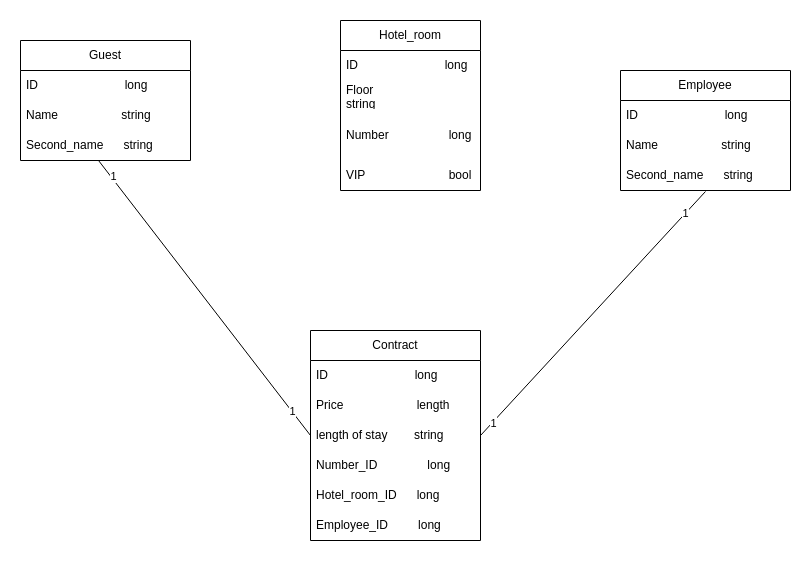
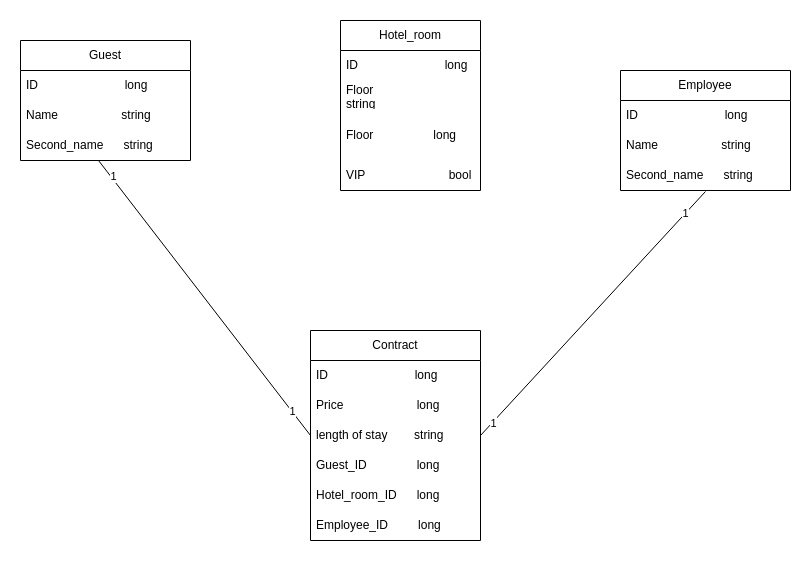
  <mxCell id="0" />
  <mxCell id="1" parent="0" />
  <mxCell id="2" value="Hotel_room" style="swimlane;fontStyle=0;childLayout=stackLayout;horizontal=1;startSize=30;horizontalStack=0;resizeParent=1;resizeParentMax=0;resizeLast=0;collapsible=1;marginBottom=0;whiteSpace=wrap;html=1;" parent="1" vertex="1"><mxGeometry x="340" y="20" width="140" height="170" as="geometry" /></mxCell>
  <mxCell id="3" value="ID&amp;nbsp; &amp;nbsp; &amp;nbsp; &amp;nbsp; &amp;nbsp; &amp;nbsp; &amp;nbsp; &amp;nbsp; &amp;nbsp; &amp;nbsp; &amp;nbsp; &amp;nbsp; &amp;nbsp; long&amp;nbsp;" style="text;strokeColor=none;fillColor=none;align=left;verticalAlign=middle;spacingLeft=4;spacingRight=4;overflow=hidden;points=[[0,0.5],[1,0.5]];portConstraint=eastwest;rotatable=0;whiteSpace=wrap;html=1;" parent="2" vertex="1"><mxGeometry y="30" width="140" height="30" as="geometry" /></mxCell>
  <mxCell id="4" value="Floor&amp;nbsp; &amp;nbsp; &amp;nbsp; &amp;nbsp; &amp;nbsp; &amp;nbsp; &amp;nbsp; &amp;nbsp; &amp;nbsp; &amp;nbsp; &amp;nbsp; string&amp;nbsp;" style="text;strokeColor=none;fillColor=none;align=left;verticalAlign=middle;spacingLeft=4;spacingRight=4;overflow=hidden;points=[[0,0.5],[1,0.5]];portConstraint=eastwest;rotatable=0;whiteSpace=wrap;html=1;" parent="2" vertex="1"><mxGeometry y="60" width="140" height="30" as="geometry" /></mxCell>
- <mxCell id="5" value="Number&amp;nbsp; &amp;nbsp; &amp;nbsp; &amp;nbsp; &amp;nbsp; &amp;nbsp; &amp;nbsp; &amp;nbsp; &amp;nbsp; long" style="text;strokeColor=none;fillColor=none;align=left;verticalAlign=middle;spacingLeft=4;spacingRight=4;overflow=hidden;points=[[0,0.5],[1,0.5]];portConstraint=eastwest;rotatable=0;whiteSpace=wrap;html=1;" parent="2" vertex="1"><mxGeometry y="90" width="140" height="50" as="geometry" /></mxCell>
+ <mxCell id="5" value="Floor&amp;nbsp; &amp;nbsp; &amp;nbsp; &amp;nbsp; &amp;nbsp; &amp;nbsp; &amp;nbsp; &amp;nbsp; &amp;nbsp; long" style="text;strokeColor=none;fillColor=none;align=left;verticalAlign=middle;spacingLeft=4;spacingRight=4;overflow=hidden;points=[[0,0.5],[1,0.5]];portConstraint=eastwest;rotatable=0;whiteSpace=wrap;html=1;" parent="2" vertex="1"><mxGeometry y="90" width="140" height="50" as="geometry" /></mxCell>
  <mxCell id="6" value="VIP&amp;nbsp; &amp;nbsp; &amp;nbsp; &amp;nbsp; &amp;nbsp; &amp;nbsp; &amp;nbsp; &amp;nbsp; &amp;nbsp; &amp;nbsp; &amp;nbsp; &amp;nbsp; &amp;nbsp;bool" style="text;strokeColor=none;fillColor=none;align=left;verticalAlign=middle;spacingLeft=4;spacingRight=4;overflow=hidden;points=[[0,0.5],[1,0.5]];portConstraint=eastwest;rotatable=0;whiteSpace=wrap;html=1;" parent="2" vertex="1"><mxGeometry y="140" width="140" height="30" as="geometry" /></mxCell>
  <mxCell id="7" value="Guest" style="swimlane;fontStyle=0;childLayout=stackLayout;horizontal=1;startSize=30;horizontalStack=0;resizeParent=1;resizeParentMax=0;resizeLast=0;collapsible=1;marginBottom=0;whiteSpace=wrap;html=1;" parent="1" vertex="1"><mxGeometry x="20" y="40" width="170" height="120" as="geometry" /></mxCell>
  <mxCell id="8" value="ID&amp;nbsp; &amp;nbsp; &amp;nbsp; &amp;nbsp; &amp;nbsp; &amp;nbsp; &amp;nbsp; &amp;nbsp; &amp;nbsp; &amp;nbsp; &amp;nbsp; &amp;nbsp; &amp;nbsp; long" style="text;strokeColor=none;fillColor=none;align=left;verticalAlign=middle;spacingLeft=4;spacingRight=4;overflow=hidden;points=[[0,0.5],[1,0.5]];portConstraint=eastwest;rotatable=0;whiteSpace=wrap;html=1;" parent="7" vertex="1"><mxGeometry y="30" width="170" height="30" as="geometry" /></mxCell>
  <mxCell id="9" value="Name&amp;nbsp; &amp;nbsp; &amp;nbsp; &amp;nbsp; &amp;nbsp; &amp;nbsp; &amp;nbsp; &amp;nbsp; &amp;nbsp; &amp;nbsp;string&amp;nbsp;" style="text;strokeColor=none;fillColor=none;align=left;verticalAlign=middle;spacingLeft=4;spacingRight=4;overflow=hidden;points=[[0,0.5],[1,0.5]];portConstraint=eastwest;rotatable=0;whiteSpace=wrap;html=1;" parent="7" vertex="1"><mxGeometry y="60" width="170" height="30" as="geometry" /></mxCell>
  <mxCell id="10" value="Second_name&amp;nbsp; &amp;nbsp; &amp;nbsp; string&amp;nbsp;" style="text;strokeColor=none;fillColor=none;align=left;verticalAlign=middle;spacingLeft=4;spacingRight=4;overflow=hidden;points=[[0,0.5],[1,0.5]];portConstraint=eastwest;rotatable=0;whiteSpace=wrap;html=1;" parent="7" vertex="1"><mxGeometry y="90" width="170" height="30" as="geometry" /></mxCell>
  <mxCell id="11" value="Employee" style="swimlane;fontStyle=0;childLayout=stackLayout;horizontal=1;startSize=30;horizontalStack=0;resizeParent=1;resizeParentMax=0;resizeLast=0;collapsible=1;marginBottom=0;whiteSpace=wrap;html=1;" parent="1" vertex="1"><mxGeometry x="620" y="70" width="170" height="120" as="geometry" /></mxCell>
  <mxCell id="12" value="ID&amp;nbsp; &amp;nbsp; &amp;nbsp; &amp;nbsp; &amp;nbsp; &amp;nbsp; &amp;nbsp; &amp;nbsp; &amp;nbsp; &amp;nbsp; &amp;nbsp; &amp;nbsp; &amp;nbsp; long" style="text;strokeColor=none;fillColor=none;align=left;verticalAlign=middle;spacingLeft=4;spacingRight=4;overflow=hidden;points=[[0,0.5],[1,0.5]];portConstraint=eastwest;rotatable=0;whiteSpace=wrap;html=1;" parent="11" vertex="1"><mxGeometry y="30" width="170" height="30" as="geometry" /></mxCell>
  <mxCell id="13" value="Name&amp;nbsp; &amp;nbsp; &amp;nbsp; &amp;nbsp; &amp;nbsp; &amp;nbsp; &amp;nbsp; &amp;nbsp; &amp;nbsp; &amp;nbsp;string&amp;nbsp;" style="text;strokeColor=none;fillColor=none;align=left;verticalAlign=middle;spacingLeft=4;spacingRight=4;overflow=hidden;points=[[0,0.5],[1,0.5]];portConstraint=eastwest;rotatable=0;whiteSpace=wrap;html=1;" parent="11" vertex="1"><mxGeometry y="60" width="170" height="30" as="geometry" /></mxCell>
  <mxCell id="14" value="Second_name&amp;nbsp; &amp;nbsp; &amp;nbsp; string&amp;nbsp;" style="text;strokeColor=none;fillColor=none;align=left;verticalAlign=middle;spacingLeft=4;spacingRight=4;overflow=hidden;points=[[0,0.5],[1,0.5]];portConstraint=eastwest;rotatable=0;whiteSpace=wrap;html=1;" parent="11" vertex="1"><mxGeometry y="90" width="170" height="30" as="geometry" /></mxCell>
  <mxCell id="15" value="Contract" style="swimlane;fontStyle=0;childLayout=stackLayout;horizontal=1;startSize=30;horizontalStack=0;resizeParent=1;resizeParentMax=0;resizeLast=0;collapsible=1;marginBottom=0;whiteSpace=wrap;html=1;" parent="1" vertex="1"><mxGeometry x="310" y="330" width="170" height="210" as="geometry" /></mxCell>
  <mxCell id="16" value="ID&amp;nbsp; &amp;nbsp; &amp;nbsp; &amp;nbsp; &amp;nbsp; &amp;nbsp; &amp;nbsp; &amp;nbsp; &amp;nbsp; &amp;nbsp; &amp;nbsp; &amp;nbsp; &amp;nbsp; long" style="text;strokeColor=none;fillColor=none;align=left;verticalAlign=middle;spacingLeft=4;spacingRight=4;overflow=hidden;points=[[0,0.5],[1,0.5]];portConstraint=eastwest;rotatable=0;whiteSpace=wrap;html=1;" parent="15" vertex="1"><mxGeometry y="30" width="170" height="30" as="geometry" /></mxCell>
- <mxCell id="17" value="Price&amp;nbsp; &amp;nbsp; &amp;nbsp; &amp;nbsp; &amp;nbsp; &amp;nbsp; &amp;nbsp; &amp;nbsp; &amp;nbsp; &amp;nbsp; &amp;nbsp; length" style="text;strokeColor=none;fillColor=none;align=left;verticalAlign=middle;spacingLeft=4;spacingRight=4;overflow=hidden;points=[[0,0.5],[1,0.5]];portConstraint=eastwest;rotatable=0;whiteSpace=wrap;html=1;" parent="15" vertex="1"><mxGeometry y="60" width="170" height="30" as="geometry" /></mxCell>
+ <mxCell id="17" value="Price&amp;nbsp; &amp;nbsp; &amp;nbsp; &amp;nbsp; &amp;nbsp; &amp;nbsp; &amp;nbsp; &amp;nbsp; &amp;nbsp; &amp;nbsp; &amp;nbsp; long" style="text;strokeColor=none;fillColor=none;align=left;verticalAlign=middle;spacingLeft=4;spacingRight=4;overflow=hidden;points=[[0,0.5],[1,0.5]];portConstraint=eastwest;rotatable=0;whiteSpace=wrap;html=1;" parent="15" vertex="1"><mxGeometry y="60" width="170" height="30" as="geometry" /></mxCell>
  <mxCell id="18" value="length of stay&amp;nbsp; &amp;nbsp; &amp;nbsp; &amp;nbsp; string&amp;nbsp;" style="text;strokeColor=none;fillColor=none;align=left;verticalAlign=middle;spacingLeft=4;spacingRight=4;overflow=hidden;points=[[0,0.5],[1,0.5]];portConstraint=eastwest;rotatable=0;whiteSpace=wrap;html=1;" parent="15" vertex="1"><mxGeometry y="90" width="170" height="30" as="geometry" /></mxCell>
- <mxCell id="19" value="Number_ID&amp;nbsp; &amp;nbsp; &amp;nbsp; &amp;nbsp; &amp;nbsp; &amp;nbsp; &amp;nbsp; &amp;nbsp;long" style="text;strokeColor=none;fillColor=none;align=left;verticalAlign=middle;spacingLeft=4;spacingRight=4;overflow=hidden;points=[[0,0.5],[1,0.5]];portConstraint=eastwest;rotatable=0;whiteSpace=wrap;html=1;" parent="15" vertex="1"><mxGeometry y="120" width="170" height="30" as="geometry" /></mxCell>
+ <mxCell id="19" value="Guest_ID&amp;nbsp; &amp;nbsp; &amp;nbsp; &amp;nbsp; &amp;nbsp; &amp;nbsp; &amp;nbsp; &amp;nbsp;long" style="text;strokeColor=none;fillColor=none;align=left;verticalAlign=middle;spacingLeft=4;spacingRight=4;overflow=hidden;points=[[0,0.5],[1,0.5]];portConstraint=eastwest;rotatable=0;whiteSpace=wrap;html=1;" parent="15" vertex="1"><mxGeometry y="120" width="170" height="30" as="geometry" /></mxCell>
  <mxCell id="20" value="Hotel_room_ID&amp;nbsp; &amp;nbsp; &amp;nbsp; long&amp;nbsp;" style="text;strokeColor=none;fillColor=none;align=left;verticalAlign=middle;spacingLeft=4;spacingRight=4;overflow=hidden;points=[[0,0.5],[1,0.5]];portConstraint=eastwest;rotatable=0;whiteSpace=wrap;html=1;" parent="15" vertex="1"><mxGeometry y="150" width="170" height="30" as="geometry" /></mxCell>
  <mxCell id="21" value="Employee_ID&amp;nbsp; &amp;nbsp; &amp;nbsp; &amp;nbsp; &amp;nbsp;long&amp;nbsp;" style="text;strokeColor=none;fillColor=none;align=left;verticalAlign=middle;spacingLeft=4;spacingRight=4;overflow=hidden;points=[[0,0.5],[1,0.5]];portConstraint=eastwest;rotatable=0;whiteSpace=wrap;html=1;" parent="15" vertex="1"><mxGeometry y="180" width="170" height="30" as="geometry" /></mxCell>
  <mxCell id="22" style="edgeStyle=none;rounded=0;orthogonalLoop=1;jettySize=auto;html=1;exitX=0;exitY=0.5;exitDx=0;exitDy=0;entryX=0.459;entryY=1;entryDx=0;entryDy=0;entryPerimeter=0;endArrow=none;endFill=0;" parent="1" source="18" target="10" edge="1"><mxGeometry relative="1" as="geometry" /></mxCell>
  <mxCell id="23" value="1" style="edgeLabel;html=1;align=center;verticalAlign=middle;resizable=0;points=[];" vertex="1" connectable="0" parent="22"><mxGeometry x="0.585" relative="1" as="geometry"><mxPoint x="-30" y="-42" as="offset" /></mxGeometry></mxCell>
  <mxCell id="24" value="1" style="edgeLabel;html=1;align=center;verticalAlign=middle;resizable=0;points=[];" vertex="1" connectable="0" parent="22"><mxGeometry x="0.394" y="-2" relative="1" as="geometry"><mxPoint x="128" y="168" as="offset" /></mxGeometry></mxCell>
  <mxCell id="25" style="edgeStyle=none;rounded=0;orthogonalLoop=1;jettySize=auto;html=1;exitX=1;exitY=0.5;exitDx=0;exitDy=0;entryX=0.5;entryY=1.033;entryDx=0;entryDy=0;entryPerimeter=0;endArrow=none;endFill=0;" parent="1" source="18" target="14" edge="1"><mxGeometry relative="1" as="geometry" /></mxCell>
  <mxCell id="26" value="1" style="edgeLabel;html=1;align=center;verticalAlign=middle;resizable=0;points=[];" vertex="1" connectable="0" parent="1"><mxGeometry x="405.403" y="320.502" as="geometry"><mxPoint x="87" y="102" as="offset" /></mxGeometry></mxCell>
  <mxCell id="27" value="1" style="edgeLabel;html=1;align=center;verticalAlign=middle;resizable=0;points=[];" vertex="1" connectable="0" parent="1"><mxGeometry x="406.003" y="330.002" as="geometry"><mxPoint x="278" y="-118" as="offset" /></mxGeometry></mxCell>
